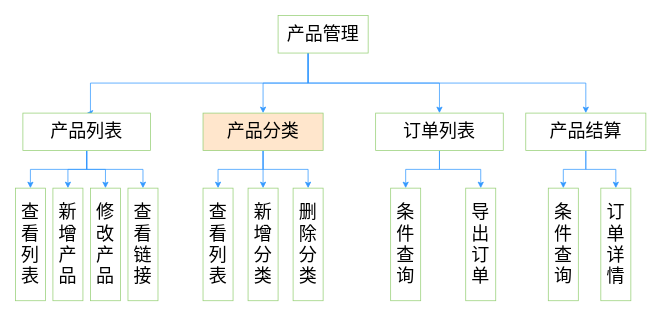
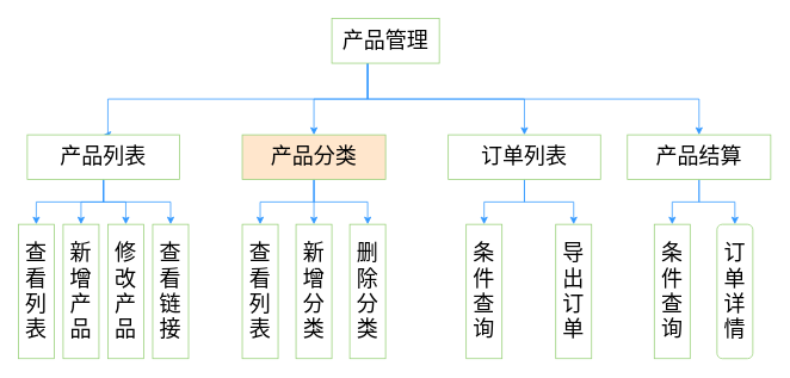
  <mxCell id="0" />
  <mxCell id="1" parent="0" />
  <mxCell id="2" style="edgeStyle=orthogonalEdgeStyle;rounded=0;orthogonalLoop=1;jettySize=auto;html=1;entryX=0.5;entryY=0;entryDx=0;entryDy=0;fontSize=24;strokeColor=#3399FF;" edge="1" parent="1" source="6" target="11"><mxGeometry relative="1" as="geometry"><Array as="points"><mxPoint x="410" y="110" /><mxPoint x="120" y="110" /><mxPoint x="120" y="150" /></Array></mxGeometry></mxCell>
  <mxCell id="3" style="edgeStyle=orthogonalEdgeStyle;rounded=0;orthogonalLoop=1;jettySize=auto;html=1;entryX=0.5;entryY=0;entryDx=0;entryDy=0;fontSize=24;strokeColor=#3399FF;" edge="1" parent="1" source="6" target="15"><mxGeometry relative="1" as="geometry"><Array as="points"><mxPoint x="410" y="110" /><mxPoint x="350" y="110" /></Array></mxGeometry></mxCell>
  <mxCell id="4" style="edgeStyle=orthogonalEdgeStyle;rounded=0;orthogonalLoop=1;jettySize=auto;html=1;entryX=0.5;entryY=0;entryDx=0;entryDy=0;fontSize=24;strokeColor=#3399FF;" edge="1" parent="1" source="6" target="18"><mxGeometry relative="1" as="geometry"><Array as="points"><mxPoint x="410" y="110" /><mxPoint x="585" y="110" /></Array></mxGeometry></mxCell>
  <mxCell id="5" style="edgeStyle=orthogonalEdgeStyle;rounded=0;orthogonalLoop=1;jettySize=auto;html=1;entryX=0.5;entryY=0;entryDx=0;entryDy=0;fontSize=24;strokeColor=#3399FF;" edge="1" parent="1" source="6" target="21"><mxGeometry relative="1" as="geometry"><Array as="points"><mxPoint x="410" y="110" /><mxPoint x="780" y="110" /></Array></mxGeometry></mxCell>
  <mxCell id="6" value="产品管理" style="rounded=0;whiteSpace=wrap;html=1;fontSize=24;strokeColor=#97D077;" vertex="1" parent="1"><mxGeometry x="370" y="20" width="120" height="50" as="geometry" /></mxCell>
  <mxCell id="7" style="edgeStyle=orthogonalEdgeStyle;rounded=0;orthogonalLoop=1;jettySize=auto;html=1;entryX=0.5;entryY=0;entryDx=0;entryDy=0;fontSize=24;strokeColor=#3399FF;" edge="1" parent="1" source="11" target="22"><mxGeometry relative="1" as="geometry" /></mxCell>
  <mxCell id="8" style="edgeStyle=orthogonalEdgeStyle;rounded=0;orthogonalLoop=1;jettySize=auto;html=1;entryX=0.5;entryY=0;entryDx=0;entryDy=0;fontSize=24;strokeColor=#3399FF;" edge="1" parent="1" source="11" target="23"><mxGeometry relative="1" as="geometry" /></mxCell>
  <mxCell id="9" style="edgeStyle=orthogonalEdgeStyle;rounded=0;orthogonalLoop=1;jettySize=auto;html=1;entryX=0.5;entryY=0;entryDx=0;entryDy=0;fontSize=24;strokeColor=#3399FF;" edge="1" parent="1" source="11" target="24"><mxGeometry relative="1" as="geometry" /></mxCell>
  <mxCell id="10" style="edgeStyle=orthogonalEdgeStyle;rounded=0;orthogonalLoop=1;jettySize=auto;html=1;fontSize=24;strokeColor=#3399FF;" edge="1" parent="1" source="11" target="25"><mxGeometry relative="1" as="geometry" /></mxCell>
  <mxCell id="11" value="产品列表" style="rounded=0;whiteSpace=wrap;html=1;fontSize=24;strokeColor=#97D077;" vertex="1" parent="1"><mxGeometry x="30" y="150" width="170" height="50" as="geometry" /></mxCell>
  <mxCell id="12" style="edgeStyle=orthogonalEdgeStyle;rounded=0;orthogonalLoop=1;jettySize=auto;html=1;entryX=0.5;entryY=0;entryDx=0;entryDy=0;fontSize=24;strokeColor=#3399FF;" edge="1" parent="1" source="15" target="26"><mxGeometry relative="1" as="geometry" /></mxCell>
  <mxCell id="13" style="edgeStyle=orthogonalEdgeStyle;rounded=0;orthogonalLoop=1;jettySize=auto;html=1;entryX=0.5;entryY=0;entryDx=0;entryDy=0;fontSize=24;strokeColor=#3399FF;" edge="1" parent="1" source="15" target="27"><mxGeometry relative="1" as="geometry" /></mxCell>
  <mxCell id="14" style="edgeStyle=orthogonalEdgeStyle;rounded=0;orthogonalLoop=1;jettySize=auto;html=1;entryX=0.5;entryY=0;entryDx=0;entryDy=0;fontSize=24;strokeColor=#3399FF;" edge="1" parent="1" source="15" target="28"><mxGeometry relative="1" as="geometry" /></mxCell>
  <mxCell id="15" value="产品分类" style="rounded=0;whiteSpace=wrap;html=1;fontSize=24;strokeColor=#97D077;fillColor=#ffe6cc;" vertex="1" parent="1"><mxGeometry x="270" y="150" width="160" height="50" as="geometry" /></mxCell>
  <mxCell id="16" style="edgeStyle=orthogonalEdgeStyle;rounded=0;orthogonalLoop=1;jettySize=auto;html=1;entryX=0.5;entryY=0;entryDx=0;entryDy=0;fontSize=24;strokeColor=#3399FF;" edge="1" parent="1" source="18" target="29"><mxGeometry relative="1" as="geometry" /></mxCell>
  <mxCell id="17" style="edgeStyle=orthogonalEdgeStyle;rounded=0;orthogonalLoop=1;jettySize=auto;html=1;entryX=0.5;entryY=0;entryDx=0;entryDy=0;fontSize=24;strokeColor=#3399FF;" edge="1" parent="1" source="18" target="30"><mxGeometry relative="1" as="geometry" /></mxCell>
  <mxCell id="18" value="订单列表" style="rounded=0;whiteSpace=wrap;html=1;fontSize=24;strokeColor=#97D077;" vertex="1" parent="1"><mxGeometry x="500" y="150" width="170" height="50" as="geometry" /></mxCell>
  <mxCell id="19" style="edgeStyle=orthogonalEdgeStyle;rounded=0;orthogonalLoop=1;jettySize=auto;html=1;entryX=0.5;entryY=0;entryDx=0;entryDy=0;fontSize=24;strokeColor=#3399FF;" edge="1" parent="1" source="21" target="31"><mxGeometry relative="1" as="geometry" /></mxCell>
  <mxCell id="20" style="edgeStyle=orthogonalEdgeStyle;rounded=0;orthogonalLoop=1;jettySize=auto;html=1;entryX=0.5;entryY=0;entryDx=0;entryDy=0;fontSize=24;strokeColor=#3399FF;" edge="1" parent="1" source="21" target="32"><mxGeometry relative="1" as="geometry" /></mxCell>
  <mxCell id="21" value="产品结算" style="rounded=0;whiteSpace=wrap;html=1;fontSize=24;strokeColor=#97D077;" vertex="1" parent="1"><mxGeometry x="700" y="150" width="160" height="50" as="geometry" /></mxCell>
  <mxCell id="22" value="&lt;font style=&quot;font-size: 24px;&quot;&gt;查看列表&lt;/font&gt;" style="rounded=0;whiteSpace=wrap;html=1;strokeColor=#97D077;" vertex="1" parent="1"><mxGeometry x="20" y="250" width="40" height="150" as="geometry" /></mxCell>
  <mxCell id="23" value="&lt;span style=&quot;font-size: 24px;&quot;&gt;新增产品&lt;/span&gt;" style="rounded=0;whiteSpace=wrap;html=1;strokeColor=#97D077;" vertex="1" parent="1"><mxGeometry x="70" y="250" width="40" height="150" as="geometry" /></mxCell>
  <mxCell id="24" value="&lt;span style=&quot;font-size: 24px;&quot;&gt;修改产品&lt;/span&gt;" style="rounded=0;whiteSpace=wrap;html=1;strokeColor=#97D077;" vertex="1" parent="1"><mxGeometry x="120" y="250" width="40" height="150" as="geometry" /></mxCell>
  <mxCell id="25" value="&lt;span style=&quot;font-size: 24px;&quot;&gt;查看链接&lt;/span&gt;" style="rounded=0;whiteSpace=wrap;html=1;strokeColor=#97D077;" vertex="1" parent="1"><mxGeometry x="170" y="250" width="40" height="150" as="geometry" /></mxCell>
  <mxCell id="26" value="&lt;span style=&quot;font-size: 24px;&quot;&gt;查看列表&lt;/span&gt;" style="rounded=0;whiteSpace=wrap;html=1;strokeColor=#97D077;" vertex="1" parent="1"><mxGeometry x="270" y="250" width="40" height="150" as="geometry" /></mxCell>
  <mxCell id="27" value="&lt;span style=&quot;font-size: 24px;&quot;&gt;新增分类&lt;/span&gt;" style="rounded=0;whiteSpace=wrap;html=1;strokeColor=#97D077;" vertex="1" parent="1"><mxGeometry x="330" y="250" width="40" height="150" as="geometry" /></mxCell>
  <mxCell id="28" value="&lt;span style=&quot;font-size: 24px;&quot;&gt;删除分类&lt;/span&gt;" style="rounded=0;whiteSpace=wrap;html=1;strokeColor=#97D077;" vertex="1" parent="1"><mxGeometry x="390" y="250" width="40" height="150" as="geometry" /></mxCell>
  <mxCell id="29" value="&lt;span style=&quot;font-size: 24px;&quot;&gt;条件查询&lt;/span&gt;" style="rounded=0;whiteSpace=wrap;html=1;strokeColor=#97D077;" vertex="1" parent="1"><mxGeometry x="520" y="250" width="40" height="150" as="geometry" /></mxCell>
  <mxCell id="30" value="&lt;span style=&quot;font-size: 24px;&quot;&gt;导出&lt;br&gt;订单&lt;br&gt;&lt;/span&gt;" style="rounded=0;whiteSpace=wrap;html=1;strokeColor=#97D077;" vertex="1" parent="1"><mxGeometry x="620" y="250" width="40" height="150" as="geometry" /></mxCell>
  <mxCell id="31" value="&lt;span style=&quot;font-size: 24px;&quot;&gt;条件查询&lt;/span&gt;" style="rounded=0;whiteSpace=wrap;html=1;strokeColor=#97D077;" vertex="1" parent="1"><mxGeometry x="730" y="250" width="40" height="150" as="geometry" /></mxCell>
- <mxCell id="32" value="&lt;span style=&quot;font-size: 24px;&quot;&gt;订单详情&lt;/span&gt;" style="rounded=0;whiteSpace=wrap;html=1;strokeColor=#97D077;" vertex="1" parent="1"><mxGeometry x="800" y="250" width="40" height="150" as="geometry" /></mxCell>
+ <mxCell id="32" value="&lt;span style=&quot;font-size: 24px;&quot;&gt;订单详情&lt;/span&gt;" style="whiteSpace=wrap;html=1;strokeColor=#97D077;rounded=1;" vertex="1" parent="1"><mxGeometry x="800" y="250" width="40" height="150" as="geometry" /></mxCell>
